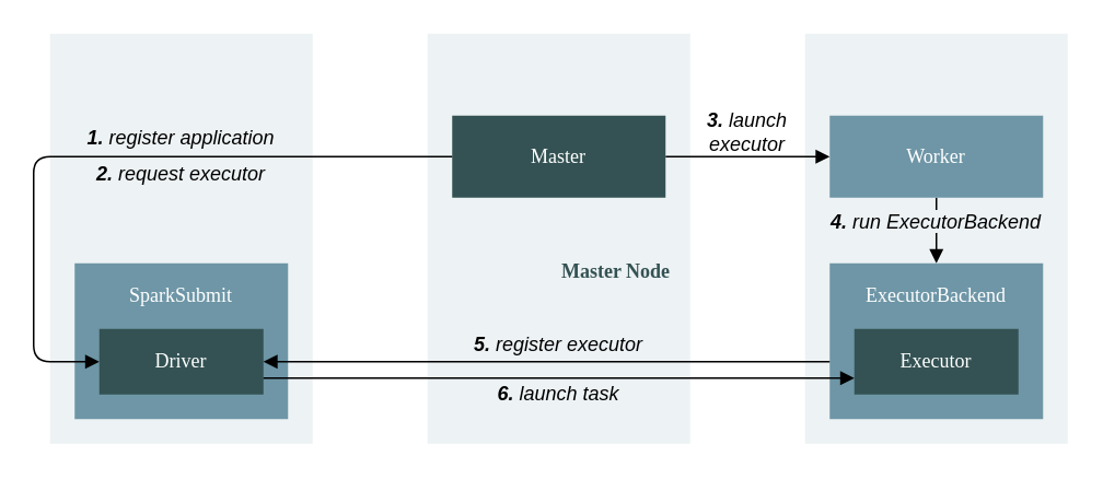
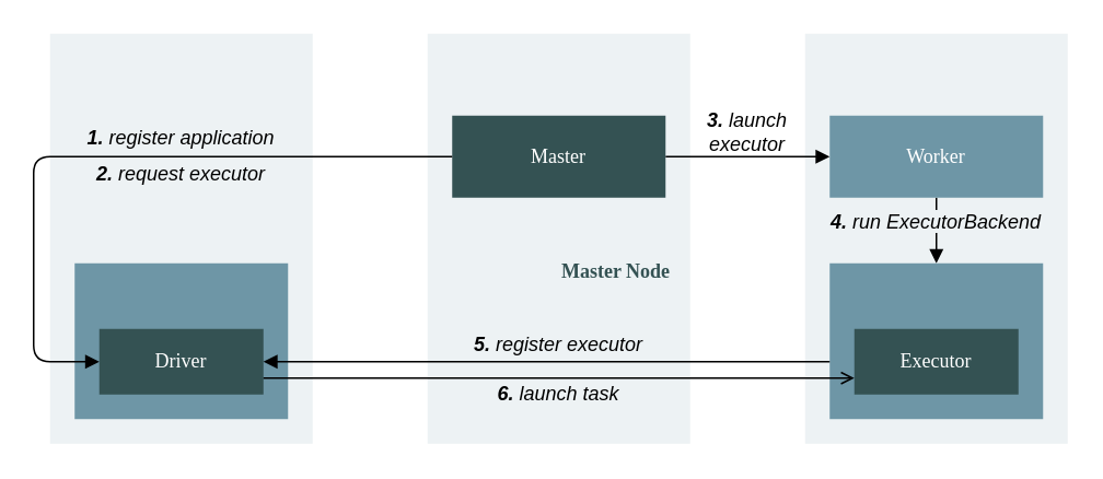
  <mxCell id="0" />
  <mxCell id="1" parent="0" />
  <mxCell id="2" value="" style="rounded=0;whiteSpace=wrap;html=1;fillColor=#EDF2F4;strokeColor=none;" parent="1" vertex="1"><mxGeometry x="30" y="20" width="160" height="250" as="geometry" /></mxCell>
  <mxCell id="3" value="" style="rounded=0;whiteSpace=wrap;html=1;strokeColor=none;fillColor=#6E96A6;fontStyle=0" parent="1" vertex="1"><mxGeometry x="45" y="160" width="130" height="95" as="geometry" /></mxCell>
  <mxCell id="4" value="&lt;font color=&quot;#ffffff&quot;&gt;Driver&lt;/font&gt;" style="rounded=0;whiteSpace=wrap;html=1;strokeColor=none;fillColor=#345253;fontStyle=0;fontFamily=Tahoma;" parent="1" vertex="1"><mxGeometry x="60" y="200" width="100" height="40" as="geometry" /></mxCell>
- <mxCell id="5" value="&lt;font color=&quot;#ffffff&quot;&gt;SparkSubmit&lt;/font&gt;" style="text;html=1;strokeColor=none;fillColor=none;align=center;verticalAlign=middle;whiteSpace=wrap;rounded=0;fontFamily=Tahoma;fontStyle=0" parent="1" vertex="1"><mxGeometry x="55" y="170" width="110" height="20" as="geometry" /></mxCell>
  <mxCell id="6" value="" style="rounded=0;whiteSpace=wrap;html=1;fillColor=#EDF2F4;strokeColor=none;" parent="1" vertex="1"><mxGeometry x="490" y="20" width="160" height="250" as="geometry" /></mxCell>
  <mxCell id="7" style="edgeStyle=none;html=1;entryX=0.5;entryY=0;entryDx=0;entryDy=0;fontStyle=0;endArrow=block;endFill=1;" parent="1" source="8" target="9" edge="1"><mxGeometry relative="1" as="geometry" /></mxCell>
  <mxCell id="8" value="&lt;font color=&quot;#ffffff&quot;&gt;Worker&lt;/font&gt;" style="rounded=0;whiteSpace=wrap;html=1;strokeColor=none;fillColor=#6E96A6;fontFamily=Tahoma;fontStyle=0" parent="1" vertex="1"><mxGeometry x="505" y="70" width="130" height="50" as="geometry" /></mxCell>
  <mxCell id="9" value="" style="rounded=0;whiteSpace=wrap;html=1;strokeColor=none;fillColor=#6E96A6;fontStyle=0" parent="1" vertex="1"><mxGeometry x="505" y="160" width="130" height="95" as="geometry" /></mxCell>
  <mxCell id="10" value="&lt;font color=&quot;#ffffff&quot;&gt;Executor&lt;/font&gt;" style="rounded=0;whiteSpace=wrap;html=1;strokeColor=none;fillColor=#345253;fontStyle=0;fontFamily=Tahoma;" parent="1" vertex="1"><mxGeometry x="520" y="200" width="100" height="40" as="geometry" /></mxCell>
- <mxCell id="11" value="&lt;font color=&quot;#ffffff&quot;&gt;ExecutorBackend&lt;/font&gt;" style="text;html=1;strokeColor=none;fillColor=none;align=center;verticalAlign=middle;whiteSpace=wrap;rounded=0;fontFamily=Tahoma;fontStyle=0" parent="1" vertex="1"><mxGeometry x="515" y="170" width="110" height="20" as="geometry" /></mxCell>
  <mxCell id="12" value="" style="rounded=0;whiteSpace=wrap;html=1;fillColor=#EDF2F4;strokeColor=none;" parent="1" vertex="1"><mxGeometry x="260" y="20" width="160" height="250" as="geometry" /></mxCell>
  <mxCell id="13" value="&lt;b&gt;&lt;font color=&quot;#345253&quot;&gt;Master Node&lt;/font&gt;&lt;/b&gt;" style="text;html=1;strokeColor=none;fillColor=none;align=center;verticalAlign=middle;whiteSpace=wrap;rounded=0;fontFamily=Tahoma;" parent="1" vertex="1"><mxGeometry x="335" y="155" width="80" height="20" as="geometry" /></mxCell>
  <mxCell id="14" style="edgeStyle=none;html=1;entryX=0;entryY=0.5;entryDx=0;entryDy=0;endArrow=block;endFill=1;fontStyle=0" parent="1" source="15" target="8" edge="1"><mxGeometry relative="1" as="geometry" /></mxCell>
  <mxCell id="15" value="&lt;font color=&quot;#ffffff&quot;&gt;Master&lt;/font&gt;" style="rounded=0;whiteSpace=wrap;html=1;strokeColor=none;fillColor=#345253;fontFamily=Tahoma;fontStyle=0;" parent="1" vertex="1"><mxGeometry x="275" y="70" width="130" height="50" as="geometry" /></mxCell>
  <mxCell id="16" style="edgeStyle=none;html=1;entryX=1;entryY=0.5;entryDx=0;entryDy=0;endArrow=block;endFill=1;fontStyle=0" parent="1" target="4" edge="1"><mxGeometry relative="1" as="geometry"><mxPoint x="505" y="220" as="sourcePoint" /></mxGeometry></mxCell>
- <mxCell id="17" style="edgeStyle=none;html=1;exitX=1;exitY=0.75;exitDx=0;exitDy=0;entryX=0;entryY=0.75;entryDx=0;entryDy=0;endArrow=block;endFill=1;fontStyle=0" parent="1" source="4" target="10" edge="1"><mxGeometry relative="1" as="geometry" /></mxCell>
+ <mxCell id="17" style="edgeStyle=none;html=1;exitX=1;exitY=0.75;exitDx=0;exitDy=0;entryX=0;entryY=0.75;entryDx=0;entryDy=0;endArrow=open;endFill=1;fontStyle=0;" parent="1" source="4" target="10" edge="1"><mxGeometry relative="1" as="geometry" /></mxCell>
  <mxCell id="18" value="&lt;span&gt;&lt;b&gt;1.&lt;/b&gt;&lt;/span&gt; register application" style="text;html=1;strokeColor=none;fillColor=none;align=center;verticalAlign=middle;whiteSpace=wrap;rounded=0;rotation=0;fontStyle=2" parent="1" vertex="1"><mxGeometry x="46.25" y="74" width="127.5" height="20" as="geometry" /></mxCell>
  <mxCell id="19" value="&lt;b&gt;2.&amp;nbsp;&lt;/b&gt;request executor" style="text;html=1;strokeColor=none;fillColor=none;align=center;verticalAlign=middle;whiteSpace=wrap;rounded=0;rotation=0;fontStyle=2" parent="1" vertex="1"><mxGeometry x="50" y="96" width="120" height="20" as="geometry" /></mxCell>
  <mxCell id="20" value="&lt;span&gt;&lt;b&gt;3.&lt;/b&gt;&lt;/span&gt; launch &lt;br&gt;executor" style="text;html=1;strokeColor=none;fillColor=none;align=center;verticalAlign=middle;whiteSpace=wrap;rounded=0;rotation=0;fontStyle=2" parent="1" vertex="1"><mxGeometry x="395" y="70" width="120" height="20" as="geometry" /></mxCell>
  <mxCell id="21" value="&lt;span style=&quot;background-color: rgb(237 , 242 , 244)&quot;&gt;&lt;b&gt;4.&lt;/b&gt; run ExecutorBackend&lt;/span&gt;" style="text;html=1;strokeColor=none;fillColor=none;align=center;verticalAlign=middle;whiteSpace=wrap;rounded=0;rotation=0;fontStyle=2" parent="1" vertex="1"><mxGeometry x="500" y="125" width="140" height="20" as="geometry" /></mxCell>
  <mxCell id="22" value="&lt;span&gt;&lt;b&gt;5.&lt;/b&gt;&lt;/span&gt; register executor" style="text;html=1;strokeColor=none;fillColor=none;align=center;verticalAlign=middle;whiteSpace=wrap;rounded=0;rotation=0;fontStyle=2" parent="1" vertex="1"><mxGeometry x="280" y="200" width="120" height="20" as="geometry" /></mxCell>
  <mxCell id="23" value="&lt;span&gt;&lt;b&gt;6.&lt;/b&gt;&lt;/span&gt; launch task" style="text;html=1;strokeColor=none;fillColor=none;align=center;verticalAlign=middle;whiteSpace=wrap;rounded=0;rotation=0;fontStyle=2" parent="1" vertex="1"><mxGeometry x="295" y="230" width="90" height="20" as="geometry" /></mxCell>
  <mxCell id="24" style="edgeStyle=orthogonalEdgeStyle;html=1;exitX=0;exitY=0.5;exitDx=0;exitDy=0;entryX=0;entryY=0.5;entryDx=0;entryDy=0;startArrow=block;startFill=1;endArrow=none;endFill=1;fontStyle=0;" parent="1" source="4" target="15" edge="1"><mxGeometry relative="1" as="geometry"><Array as="points"><mxPoint x="20" y="220" /><mxPoint x="20" y="95" /></Array></mxGeometry></mxCell>
